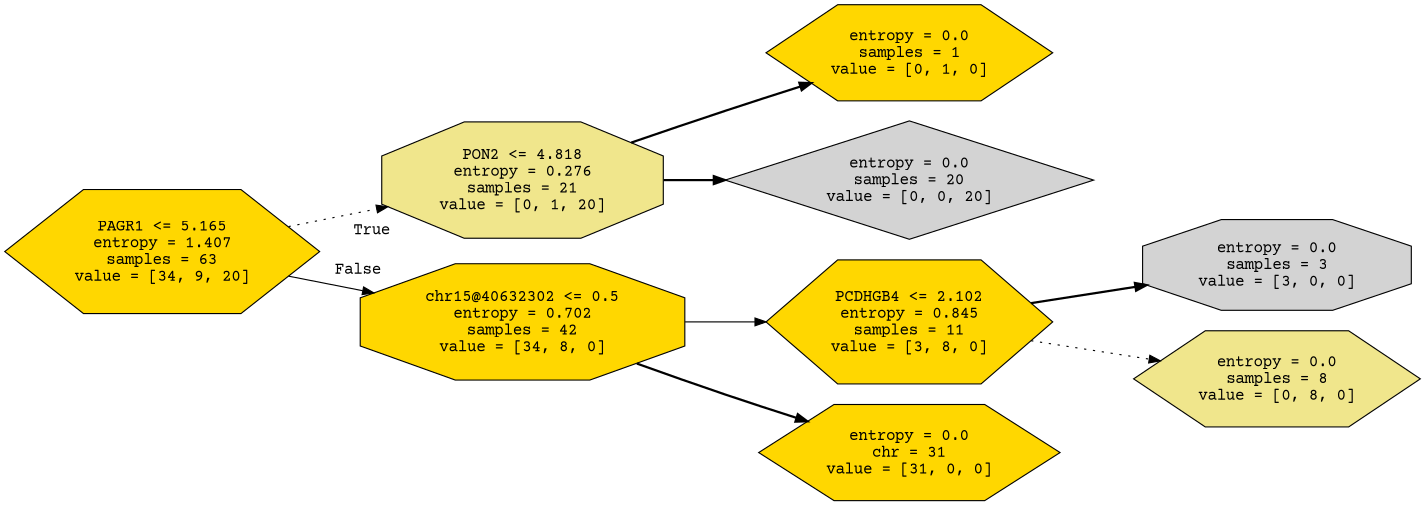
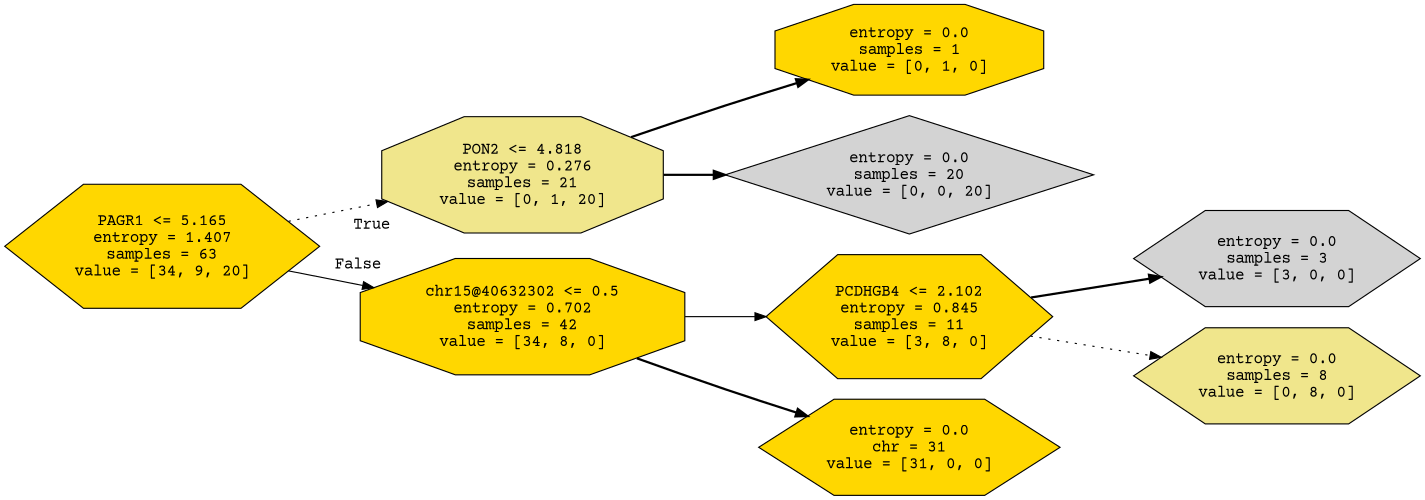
  digraph {
    fontname="Courier Prime"
    rankdir=LR
    node [color=black fillcolor=gold fontname="Courier Prime" shape=hexagon style=filled]
    edge [fontname="Courier Prime" style=bold]
    n1 [label="PAGR1 <= 5.165\nentropy = 1.407\nsamples = 63\nvalue = [34, 9, 20]"]
    n2 [fillcolor=khaki label="PON2 <= 4.818\nentropy = 0.276\nsamples = 21\nvalue = [0, 1, 20]" shape=octagon]
    n3 [label="chr15@40632302 <= 0.5\nentropy = 0.702\nsamples = 42\nvalue = [34, 8, 0]" shape=octagon]
-   n4 [label="entropy = 0.0\nsamples = 1\nvalue = [0, 1, 0]"]
+   n4 [label="entropy = 0.0\nsamples = 1\nvalue = [0, 1, 0]" shape=octagon]
    n5 [fillcolor=lightgrey label="entropy = 0.0\nsamples = 20\nvalue = [0, 0, 20]" shape=diamond]
    n6 [label="PCDHGB4 <= 2.102\nentropy = 0.845\nsamples = 11\nvalue = [3, 8, 0]"]
    n7 [label="entropy = 0.0\nchr = 31\nvalue = [31, 0, 0]"]
-   n8 [fillcolor=lightgrey label="entropy = 0.0\nsamples = 3\nvalue = [3, 0, 0]" shape=octagon]
+   n8 [fillcolor=lightgrey label="entropy = 0.0\nsamples = 3\nvalue = [3, 0, 0]"]
    n9 [fillcolor=khaki label="entropy = 0.0\nsamples = 8\nvalue = [0, 8, 0]"]
    n1 -> n2 [headlabel=True labelangle=45 labeldistance=2.5 style=dotted]
    n1 -> n3 [headlabel=False labelangle=-45 labeldistance=2.5 style=solid]
    n2 -> n4
    n2 -> n5
    n3 -> n6 [style=solid]
    n3 -> n7
    n6 -> n8
    n6 -> n9 [style=dotted]
  }
